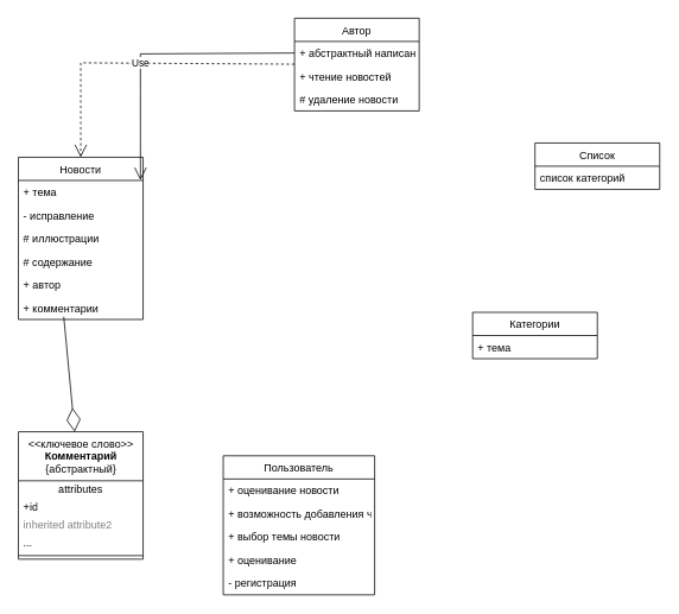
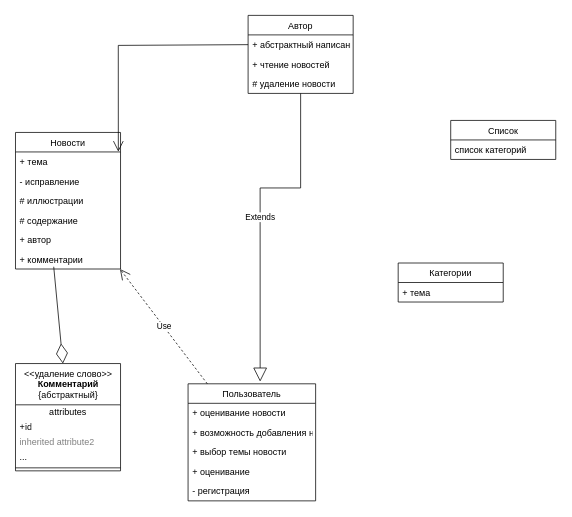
  <mxCell id="0" />
  <mxCell id="1" parent="0" />
  <mxCell id="2" value="Новости" style="swimlane;fontStyle=0;childLayout=stackLayout;horizontal=1;startSize=26;fillColor=none;horizontalStack=0;resizeParent=1;resizeParentMax=0;resizeLast=0;collapsible=1;marginBottom=0;" parent="1" vertex="1"><mxGeometry x="20" y="176" width="140" height="182" as="geometry" /></mxCell>
  <mxCell id="3" value="+ тема" style="text;strokeColor=none;fillColor=none;align=left;verticalAlign=top;spacingLeft=4;spacingRight=4;overflow=hidden;rotatable=0;points=[[0,0.5],[1,0.5]];portConstraint=eastwest;" parent="2" vertex="1"><mxGeometry y="26" width="140" height="26" as="geometry" /></mxCell>
  <mxCell id="4" value="- исправление" style="text;strokeColor=none;fillColor=none;align=left;verticalAlign=top;spacingLeft=4;spacingRight=4;overflow=hidden;rotatable=0;points=[[0,0.5],[1,0.5]];portConstraint=eastwest;" parent="2" vertex="1"><mxGeometry y="52" width="140" height="26" as="geometry" /></mxCell>
  <mxCell id="5" value="# иллюстрации" style="text;strokeColor=none;fillColor=none;align=left;verticalAlign=top;spacingLeft=4;spacingRight=4;overflow=hidden;rotatable=0;points=[[0,0.5],[1,0.5]];portConstraint=eastwest;" parent="2" vertex="1"><mxGeometry y="78" width="140" height="26" as="geometry" /></mxCell>
  <mxCell id="6" value="# содержание" style="text;strokeColor=none;fillColor=none;align=left;verticalAlign=top;spacingLeft=4;spacingRight=4;overflow=hidden;rotatable=0;points=[[0,0.5],[1,0.5]];portConstraint=eastwest;" parent="2" vertex="1"><mxGeometry y="104" width="140" height="26" as="geometry" /></mxCell>
  <mxCell id="7" value="+ автор&#10;&#10;" style="text;strokeColor=none;fillColor=none;align=left;verticalAlign=top;spacingLeft=4;spacingRight=4;overflow=hidden;rotatable=0;points=[[0,0.5],[1,0.5]];portConstraint=eastwest;" parent="2" vertex="1"><mxGeometry y="130" width="140" height="26" as="geometry" /></mxCell>
  <mxCell id="8" value="+ комментарии&#10;&#10;" style="text;strokeColor=none;fillColor=none;align=left;verticalAlign=top;spacingLeft=4;spacingRight=4;overflow=hidden;rotatable=0;points=[[0,0.5],[1,0.5]];portConstraint=eastwest;" parent="2" vertex="1"><mxGeometry y="156" width="140" height="26" as="geometry" /></mxCell>
  <mxCell id="9" value="Пользователь" style="swimlane;fontStyle=0;childLayout=stackLayout;horizontal=1;startSize=26;fillColor=none;horizontalStack=0;resizeParent=1;resizeParentMax=0;resizeLast=0;collapsible=1;marginBottom=0;" parent="1" vertex="1"><mxGeometry x="250" y="511" width="170" height="156" as="geometry" /></mxCell>
  <mxCell id="10" value="+ оценивание новости" style="text;strokeColor=none;fillColor=none;align=left;verticalAlign=top;spacingLeft=4;spacingRight=4;overflow=hidden;rotatable=0;points=[[0,0.5],[1,0.5]];portConstraint=eastwest;" parent="9" vertex="1"><mxGeometry y="26" width="170" height="26" as="geometry" /></mxCell>
- <mxCell id="11" value="+ возможность добавления чтение" style="text;strokeColor=none;fillColor=none;align=left;verticalAlign=top;spacingLeft=4;spacingRight=4;overflow=hidden;rotatable=0;points=[[0,0.5],[1,0.5]];portConstraint=eastwest;" parent="9" vertex="1"><mxGeometry y="52" width="170" height="26" as="geometry" /></mxCell>
+ <mxCell id="11" value="+ возможность добавления новостей" style="text;strokeColor=none;fillColor=none;align=left;verticalAlign=top;spacingLeft=4;spacingRight=4;overflow=hidden;rotatable=0;points=[[0,0.5],[1,0.5]];portConstraint=eastwest;" parent="9" vertex="1"><mxGeometry y="52" width="170" height="26" as="geometry" /></mxCell>
  <mxCell id="12" value="+ выбор темы новости" style="text;strokeColor=none;fillColor=none;align=left;verticalAlign=top;spacingLeft=4;spacingRight=4;overflow=hidden;rotatable=0;points=[[0,0.5],[1,0.5]];portConstraint=eastwest;" parent="9" vertex="1"><mxGeometry y="78" width="170" height="26" as="geometry" /></mxCell>
  <mxCell id="13" value="+ оценивание" style="text;strokeColor=none;fillColor=none;align=left;verticalAlign=top;spacingLeft=4;spacingRight=4;overflow=hidden;rotatable=0;points=[[0,0.5],[1,0.5]];portConstraint=eastwest;" parent="9" vertex="1"><mxGeometry y="104" width="170" height="26" as="geometry" /></mxCell>
  <mxCell id="14" value="- регистрация" style="text;strokeColor=none;fillColor=none;align=left;verticalAlign=top;spacingLeft=4;spacingRight=4;overflow=hidden;rotatable=0;points=[[0,0.5],[1,0.5]];portConstraint=eastwest;" parent="9" vertex="1"><mxGeometry y="130" width="170" height="26" as="geometry" /></mxCell>
  <mxCell id="15" value="Автор" style="swimlane;fontStyle=0;childLayout=stackLayout;horizontal=1;startSize=26;fillColor=none;horizontalStack=0;resizeParent=1;resizeParentMax=0;resizeLast=0;collapsible=1;marginBottom=0;" parent="1" vertex="1"><mxGeometry x="330" y="20" width="140" height="104" as="geometry" /></mxCell>
  <mxCell id="16" value="+ абстрактный написания" style="text;strokeColor=none;fillColor=none;align=left;verticalAlign=top;spacingLeft=4;spacingRight=4;overflow=hidden;rotatable=0;points=[[0,0.5],[1,0.5]];portConstraint=eastwest;" parent="15" vertex="1"><mxGeometry y="26" width="140" height="26" as="geometry" /></mxCell>
  <mxCell id="17" value="+ чтение новостей" style="text;strokeColor=none;fillColor=none;align=left;verticalAlign=top;spacingLeft=4;spacingRight=4;overflow=hidden;rotatable=0;points=[[0,0.5],[1,0.5]];portConstraint=eastwest;" parent="15" vertex="1"><mxGeometry y="52" width="140" height="26" as="geometry" /></mxCell>
  <mxCell id="18" value="# удаление новости" style="text;strokeColor=none;fillColor=none;align=left;verticalAlign=top;spacingLeft=4;spacingRight=4;overflow=hidden;rotatable=0;points=[[0,0.5],[1,0.5]];portConstraint=eastwest;" parent="15" vertex="1"><mxGeometry y="78" width="140" height="26" as="geometry" /></mxCell>
  <mxCell id="19" value="Категории" style="swimlane;fontStyle=0;childLayout=stackLayout;horizontal=1;startSize=26;fillColor=none;horizontalStack=0;resizeParent=1;resizeParentMax=0;resizeLast=0;collapsible=1;marginBottom=0;" parent="1" vertex="1"><mxGeometry x="530" y="350" width="140" height="52" as="geometry" /></mxCell>
  <mxCell id="20" value="+ тема" style="text;strokeColor=none;fillColor=none;align=left;verticalAlign=top;spacingLeft=4;spacingRight=4;overflow=hidden;rotatable=0;points=[[0,0.5],[1,0.5]];portConstraint=eastwest;" parent="19" vertex="1"><mxGeometry y="26" width="140" height="26" as="geometry" /></mxCell>
  <mxCell id="21" value="" style="endArrow=open;endFill=1;endSize=12;html=1;rounded=0;exitX=0;exitY=0.5;exitDx=0;exitDy=0;entryX=0.979;entryY=0.141;entryDx=0;entryDy=0;entryPerimeter=0;" parent="1" source="16" target="2" edge="1"><mxGeometry width="160" relative="1" as="geometry"><mxPoint x="290" y="390" as="sourcePoint" /><mxPoint x="190" y="150" as="targetPoint" /><Array as="points"><mxPoint x="157" y="60" /></Array></mxGeometry></mxCell>
  <mxCell id="22" value="Список" style="swimlane;fontStyle=0;childLayout=stackLayout;horizontal=1;startSize=26;fillColor=none;horizontalStack=0;resizeParent=1;resizeParentMax=0;resizeLast=0;collapsible=1;marginBottom=0;" parent="1" vertex="1"><mxGeometry x="600" y="160" width="140" height="52" as="geometry" /></mxCell>
  <mxCell id="23" value="список категорий" style="text;strokeColor=none;fillColor=none;align=left;verticalAlign=top;spacingLeft=4;spacingRight=4;overflow=hidden;rotatable=0;points=[[0,0.5],[1,0.5]];portConstraint=eastwest;" parent="22" vertex="1"><mxGeometry y="26" width="140" height="26" as="geometry" /></mxCell>
  <mxCell id="24" value="" style="endArrow=diamondThin;endFill=0;endSize=24;html=1;rounded=0;exitX=0.364;exitY=0.885;exitDx=0;exitDy=0;exitPerimeter=0;" parent="1" source="8" target="26" edge="1"><mxGeometry width="160" relative="1" as="geometry"><mxPoint x="460" y="280" as="sourcePoint" /><mxPoint x="450" y="390" as="targetPoint" /></mxGeometry></mxCell>
- <mxCell id="25" value="Use" style="endArrow=open;endSize=12;dashed=1;html=1;rounded=0;" parent="1" source="15" target="2" edge="1"><mxGeometry width="160" relative="1" as="geometry"><mxPoint x="290" y="390" as="sourcePoint" /><mxPoint x="450" y="390" as="targetPoint" /><Array as="points"><mxPoint x="90" y="70" /></Array></mxGeometry></mxCell>
- <mxCell id="26" value="&lt;font style=&quot;vertical-align: inherit;&quot;&gt;&lt;font style=&quot;vertical-align: inherit;&quot;&gt;&amp;lt;&amp;lt;ключевое слово&amp;gt;&amp;gt; &lt;/font&gt;&lt;/font&gt;&lt;br&gt;&lt;b&gt;&lt;font style=&quot;vertical-align: inherit;&quot;&gt;&lt;font style=&quot;vertical-align: inherit;&quot;&gt;Комментарий&lt;/font&gt;&lt;/font&gt;&lt;/b&gt;&lt;br&gt;&lt;font style=&quot;vertical-align: inherit;&quot;&gt;&lt;font style=&quot;vertical-align: inherit;&quot;&gt; {абстрактный}&lt;/font&gt;&lt;/font&gt;" style="swimlane;fontStyle=0;align=center;verticalAlign=top;childLayout=stackLayout;horizontal=1;startSize=55;horizontalStack=0;resizeParent=1;resizeParentMax=0;resizeLast=0;collapsible=0;marginBottom=0;html=1;" parent="1" vertex="1"><mxGeometry x="20" y="484" width="140" height="143" as="geometry" /></mxCell>
+ <mxCell id="26" value="&lt;font style=&quot;vertical-align: inherit;&quot;&gt;&lt;font style=&quot;vertical-align: inherit;&quot;&gt;&amp;lt;&amp;lt;удаление слово&amp;gt;&amp;gt; &lt;/font&gt;&lt;/font&gt;&lt;br&gt;&lt;b&gt;&lt;font style=&quot;vertical-align: inherit;&quot;&gt;&lt;font style=&quot;vertical-align: inherit;&quot;&gt;Комментарий&lt;/font&gt;&lt;/font&gt;&lt;/b&gt;&lt;br&gt;&lt;font style=&quot;vertical-align: inherit;&quot;&gt;&lt;font style=&quot;vertical-align: inherit;&quot;&gt; {абстрактный}&lt;/font&gt;&lt;/font&gt;" style="swimlane;fontStyle=0;align=center;verticalAlign=top;childLayout=stackLayout;horizontal=1;startSize=55;horizontalStack=0;resizeParent=1;resizeParentMax=0;resizeLast=0;collapsible=0;marginBottom=0;html=1;" parent="1" vertex="1"><mxGeometry x="20" y="484" width="140" height="143" as="geometry" /></mxCell>
  <mxCell id="27" value="attributes" style="text;html=1;strokeColor=none;fillColor=none;align=center;verticalAlign=middle;spacingLeft=4;spacingRight=4;overflow=hidden;rotatable=0;points=[[0,0.5],[1,0.5]];portConstraint=eastwest;" parent="26" vertex="1"><mxGeometry y="55" width="140" height="20" as="geometry" /></mxCell>
  <mxCell id="28" value="&lt;font style=&quot;vertical-align: inherit;&quot;&gt;&lt;font style=&quot;vertical-align: inherit;&quot;&gt;+id&lt;br&gt;&lt;br&gt;&lt;/font&gt;&lt;/font&gt;" style="text;html=1;strokeColor=none;fillColor=none;align=left;verticalAlign=middle;spacingLeft=4;spacingRight=4;overflow=hidden;rotatable=0;points=[[0,0.5],[1,0.5]];portConstraint=eastwest;" parent="26" vertex="1"><mxGeometry y="75" width="140" height="20" as="geometry" /></mxCell>
  <mxCell id="29" value="inherited attribute2" style="text;html=1;strokeColor=none;fillColor=none;align=left;verticalAlign=middle;spacingLeft=4;spacingRight=4;overflow=hidden;rotatable=0;points=[[0,0.5],[1,0.5]];portConstraint=eastwest;fontColor=#808080;" parent="26" vertex="1"><mxGeometry y="95" width="140" height="20" as="geometry" /></mxCell>
  <mxCell id="30" value="..." style="text;html=1;strokeColor=none;fillColor=none;align=left;verticalAlign=middle;spacingLeft=4;spacingRight=4;overflow=hidden;rotatable=0;points=[[0,0.5],[1,0.5]];portConstraint=eastwest;" parent="26" vertex="1"><mxGeometry y="115" width="140" height="20" as="geometry" /></mxCell>
  <mxCell id="31" value="" style="line;strokeWidth=1;fillColor=none;align=left;verticalAlign=middle;spacingTop=-1;spacingLeft=3;spacingRight=3;rotatable=0;labelPosition=right;points=[];portConstraint=eastwest;" parent="26" vertex="1"><mxGeometry y="135" width="140" height="8" as="geometry" /></mxCell>
+ <mxCell id="32" value="Extends" style="endArrow=block;endSize=16;endFill=0;html=1;rounded=0;entryX=0.565;entryY=-0.019;entryDx=0;entryDy=0;entryPerimeter=0;" parent="1" source="15" target="9" edge="1"><mxGeometry width="160" relative="1" as="geometry"><mxPoint x="290" y="380" as="sourcePoint" /><mxPoint x="450" y="380" as="targetPoint" /><Array as="points"><mxPoint x="400" y="250" /><mxPoint x="346" y="250" /></Array></mxGeometry></mxCell>
+ <mxCell id="33" value="Use" style="endArrow=open;endSize=12;dashed=1;html=1;rounded=0;" parent="1" source="9" target="2" edge="1"><mxGeometry width="160" relative="1" as="geometry"><mxPoint x="290" y="380" as="sourcePoint" /><mxPoint x="450" y="380" as="targetPoint" /></mxGeometry></mxCell>
